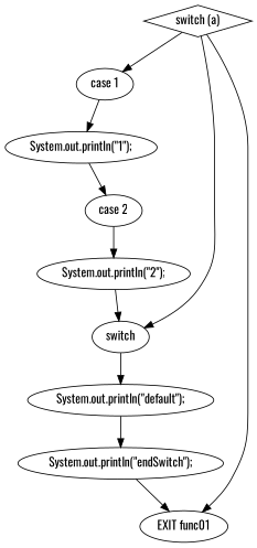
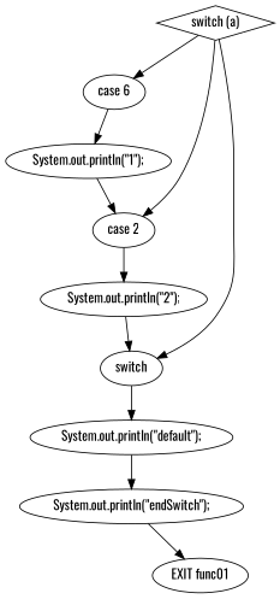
  digraph {
    fontname=Oswald
    node [fontname=Oswald]
    edge [fontname=Oswald]
    n1 [label="switch (a)" shape=diamond]
-   n2 [label="case 1"]
+   n2 [label="case 6"]
    n3 [label="case 2"]
    n4 [label=switch]
    n5 [label="EXIT func01"]
    n6 [label="System.out.println(\"1\");"]
    n7 [label="System.out.println(\"2\");"]
    n8 [label="System.out.println(\"default\");"]
    n9 [label="System.out.println(\"endSwitch\");"]
    n1 -> n2
-   n1 -> n5
+   n1 -> n3
    n1 -> n4
    n2 -> n6
    n3 -> n7
    n4 -> n8
    n6 -> n3
    n7 -> n4
    n8 -> n9
    n9 -> n5
  }
